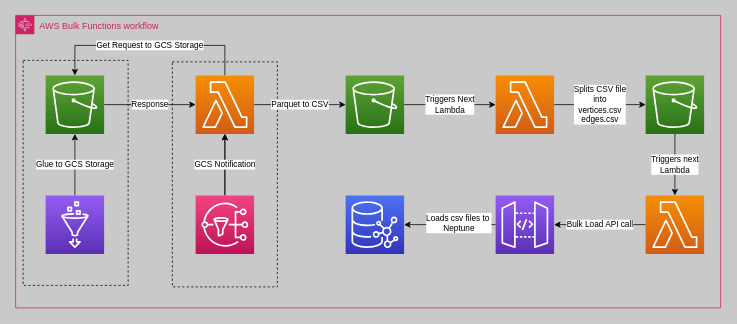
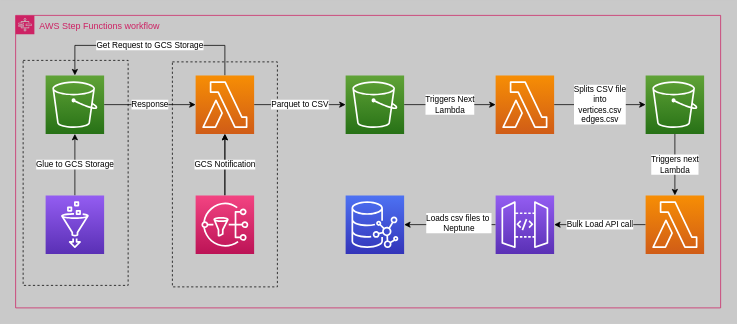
  <mxCell id="0" />
  <mxCell id="1" parent="0" />
  <mxCell id="2" value="" style="rounded=0;whiteSpace=wrap;html=1;fillColor=none;dashed=1;strokeWidth=1;" vertex="1" parent="1"><mxGeometry x="30" y="80" width="140" height="300" as="geometry" /></mxCell>
  <mxCell id="3" value="" style="rounded=0;whiteSpace=wrap;html=1;fillColor=none;dashed=1;strokeWidth=1;" vertex="1" parent="1"><mxGeometry x="229" y="82" width="140" height="300" as="geometry" /></mxCell>
- <mxCell id="4" value="AWS Bulk Functions workflow" style="points=[[0,0],[0.25,0],[0.5,0],[0.75,0],[1,0],[1,0.25],[1,0.5],[1,0.75],[1,1],[0.75,1],[0.5,1],[0.25,1],[0,1],[0,0.75],[0,0.5],[0,0.25]];outlineConnect=0;gradientColor=none;html=1;whiteSpace=wrap;fontSize=12;fontStyle=0;shape=mxgraph.aws4.group;grIcon=mxgraph.aws4.group_aws_step_functions_workflow;strokeColor=#CD2264;fillColor=none;verticalAlign=top;align=left;spacingLeft=30;fontColor=#CD2264;dashed=0;labelBackgroundColor=none;" vertex="1" parent="1"><mxGeometry x="20" y="20" width="940" height="390" as="geometry" /></mxCell>
+ <mxCell id="4" value="AWS Step Functions workflow" style="points=[[0,0],[0.25,0],[0.5,0],[0.75,0],[1,0],[1,0.25],[1,0.5],[1,0.75],[1,1],[0.75,1],[0.5,1],[0.25,1],[0,1],[0,0.75],[0,0.5],[0,0.25]];outlineConnect=0;gradientColor=none;html=1;whiteSpace=wrap;fontSize=12;fontStyle=0;shape=mxgraph.aws4.group;grIcon=mxgraph.aws4.group_aws_step_functions_workflow;strokeColor=#CD2264;fillColor=none;verticalAlign=top;align=left;spacingLeft=30;fontColor=#CD2264;dashed=0;labelBackgroundColor=none;" vertex="1" parent="1"><mxGeometry x="20" y="20" width="940" height="390" as="geometry" /></mxCell>
  <mxCell id="5" value="Response" style="edgeStyle=orthogonalEdgeStyle;rounded=0;orthogonalLoop=1;jettySize=auto;html=1;exitX=1;exitY=0.5;exitDx=0;exitDy=0;exitPerimeter=0;" edge="1" parent="1" source="6" target="11"><mxGeometry relative="1" as="geometry" /></mxCell>
  <mxCell id="6" value="" style="points=[[0,0,0],[0.25,0,0],[0.5,0,0],[0.75,0,0],[1,0,0],[0,1,0],[0.25,1,0],[0.5,1,0],[0.75,1,0],[1,1,0],[0,0.25,0],[0,0.5,0],[0,0.75,0],[1,0.25,0],[1,0.5,0],[1,0.75,0]];outlineConnect=0;fontColor=#232F3E;gradientColor=#60A337;gradientDirection=north;fillColor=#277116;strokeColor=#ffffff;dashed=0;verticalLabelPosition=bottom;verticalAlign=top;align=center;html=1;fontSize=12;fontStyle=0;aspect=fixed;shape=mxgraph.aws4.resourceIcon;resIcon=mxgraph.aws4.s3;" vertex="1" parent="1"><mxGeometry x="60" y="100" width="78" height="78" as="geometry" /></mxCell>
  <mxCell id="7" value="Glue to GCS Storage" style="edgeStyle=orthogonalEdgeStyle;rounded=0;orthogonalLoop=1;jettySize=auto;html=1;" edge="1" parent="1" source="8" target="6"><mxGeometry relative="1" as="geometry" /></mxCell>
  <mxCell id="8" value="" style="points=[[0,0,0],[0.25,0,0],[0.5,0,0],[0.75,0,0],[1,0,0],[0,1,0],[0.25,1,0],[0.5,1,0],[0.75,1,0],[1,1,0],[0,0.25,0],[0,0.5,0],[0,0.75,0],[1,0.25,0],[1,0.5,0],[1,0.75,0]];outlineConnect=0;fontColor=#232F3E;gradientColor=#945DF2;gradientDirection=north;fillColor=#5A30B5;strokeColor=#ffffff;dashed=0;verticalLabelPosition=bottom;verticalAlign=top;align=center;html=1;fontSize=12;fontStyle=0;aspect=fixed;shape=mxgraph.aws4.resourceIcon;resIcon=mxgraph.aws4.glue;" vertex="1" parent="1"><mxGeometry x="60" y="260" width="78" height="78" as="geometry" /></mxCell>
  <mxCell id="9" value="Get Request to GCS Storage" style="edgeStyle=orthogonalEdgeStyle;rounded=0;orthogonalLoop=1;jettySize=auto;html=1;exitX=0.5;exitY=0;exitDx=0;exitDy=0;exitPerimeter=0;entryX=0.5;entryY=0;entryDx=0;entryDy=0;entryPerimeter=0;" edge="1" parent="1" source="11" target="6"><mxGeometry relative="1" as="geometry"><Array as="points"><mxPoint x="299" y="60" /><mxPoint x="99" y="60" /></Array></mxGeometry></mxCell>
  <mxCell id="10" value="Parquet to CSV" style="edgeStyle=orthogonalEdgeStyle;rounded=0;orthogonalLoop=1;jettySize=auto;html=1;exitX=1;exitY=0.5;exitDx=0;exitDy=0;exitPerimeter=0;entryX=0;entryY=0.5;entryDx=0;entryDy=0;entryPerimeter=0;" edge="1" parent="1" source="11"><mxGeometry relative="1" as="geometry"><mxPoint x="460" y="139" as="targetPoint" /></mxGeometry></mxCell>
  <mxCell id="11" value="" style="points=[[0,0,0],[0.25,0,0],[0.5,0,0],[0.75,0,0],[1,0,0],[0,1,0],[0.25,1,0],[0.5,1,0],[0.75,1,0],[1,1,0],[0,0.25,0],[0,0.5,0],[0,0.75,0],[1,0.25,0],[1,0.5,0],[1,0.75,0]];outlineConnect=0;fontColor=#232F3E;gradientColor=#F78E04;gradientDirection=north;fillColor=#D05C17;strokeColor=#ffffff;dashed=0;verticalLabelPosition=bottom;verticalAlign=top;align=center;html=1;fontSize=12;fontStyle=0;aspect=fixed;shape=mxgraph.aws4.resourceIcon;resIcon=mxgraph.aws4.lambda;" vertex="1" parent="1"><mxGeometry x="260" y="100" width="78" height="78" as="geometry" /></mxCell>
  <mxCell id="12" value="Splits CSV file&lt;br&gt;into&lt;br&gt;vertices.csv&lt;br&gt;edges.csv" style="edgeStyle=orthogonalEdgeStyle;rounded=0;orthogonalLoop=1;jettySize=auto;html=1;exitX=1;exitY=0.5;exitDx=0;exitDy=0;exitPerimeter=0;entryX=0;entryY=0.5;entryDx=0;entryDy=0;entryPerimeter=0;" edge="1" parent="1" source="13" target="17"><mxGeometry relative="1" as="geometry" /></mxCell>
  <mxCell id="13" value="" style="points=[[0,0,0],[0.25,0,0],[0.5,0,0],[0.75,0,0],[1,0,0],[0,1,0],[0.25,1,0],[0.5,1,0],[0.75,1,0],[1,1,0],[0,0.25,0],[0,0.5,0],[0,0.75,0],[1,0.25,0],[1,0.5,0],[1,0.75,0]];outlineConnect=0;fontColor=#232F3E;gradientColor=#F78E04;gradientDirection=north;fillColor=#D05C17;strokeColor=#ffffff;dashed=0;verticalLabelPosition=bottom;verticalAlign=top;align=center;html=1;fontSize=12;fontStyle=0;aspect=fixed;shape=mxgraph.aws4.resourceIcon;resIcon=mxgraph.aws4.lambda;" vertex="1" parent="1"><mxGeometry x="660" y="100" width="78" height="78" as="geometry" /></mxCell>
  <mxCell id="14" value="Triggers Next &lt;br&gt;Lambda" style="edgeStyle=orthogonalEdgeStyle;rounded=0;orthogonalLoop=1;jettySize=auto;html=1;exitX=1;exitY=0.5;exitDx=0;exitDy=0;exitPerimeter=0;entryX=0;entryY=0.5;entryDx=0;entryDy=0;entryPerimeter=0;" edge="1" parent="1" source="15" target="13"><mxGeometry relative="1" as="geometry" /></mxCell>
  <mxCell id="15" value="" style="points=[[0,0,0],[0.25,0,0],[0.5,0,0],[0.75,0,0],[1,0,0],[0,1,0],[0.25,1,0],[0.5,1,0],[0.75,1,0],[1,1,0],[0,0.25,0],[0,0.5,0],[0,0.75,0],[1,0.25,0],[1,0.5,0],[1,0.75,0]];outlineConnect=0;fontColor=#232F3E;gradientColor=#60A337;gradientDirection=north;fillColor=#277116;strokeColor=#ffffff;dashed=0;verticalLabelPosition=bottom;verticalAlign=top;align=center;html=1;fontSize=12;fontStyle=0;aspect=fixed;shape=mxgraph.aws4.resourceIcon;resIcon=mxgraph.aws4.s3;" vertex="1" parent="1"><mxGeometry x="460" y="100" width="78" height="78" as="geometry" /></mxCell>
  <mxCell id="16" value="Triggers next&lt;br&gt;Lambda" style="edgeStyle=orthogonalEdgeStyle;rounded=0;orthogonalLoop=1;jettySize=auto;html=1;exitX=0.5;exitY=1;exitDx=0;exitDy=0;exitPerimeter=0;entryX=0.5;entryY=0;entryDx=0;entryDy=0;entryPerimeter=0;" edge="1" parent="1" source="17" target="19"><mxGeometry relative="1" as="geometry" /></mxCell>
  <mxCell id="17" value="" style="points=[[0,0,0],[0.25,0,0],[0.5,0,0],[0.75,0,0],[1,0,0],[0,1,0],[0.25,1,0],[0.5,1,0],[0.75,1,0],[1,1,0],[0,0.25,0],[0,0.5,0],[0,0.75,0],[1,0.25,0],[1,0.5,0],[1,0.75,0]];outlineConnect=0;fontColor=#232F3E;gradientColor=#60A337;gradientDirection=north;fillColor=#277116;strokeColor=#ffffff;dashed=0;verticalLabelPosition=bottom;verticalAlign=top;align=center;html=1;fontSize=12;fontStyle=0;aspect=fixed;shape=mxgraph.aws4.resourceIcon;resIcon=mxgraph.aws4.s3;" vertex="1" parent="1"><mxGeometry x="860" y="100" width="78" height="78" as="geometry" /></mxCell>
  <mxCell id="18" value="Bulk Load API call" style="edgeStyle=orthogonalEdgeStyle;rounded=0;orthogonalLoop=1;jettySize=auto;html=1;exitX=0;exitY=0.5;exitDx=0;exitDy=0;exitPerimeter=0;" edge="1" parent="1" source="19" target="22"><mxGeometry relative="1" as="geometry" /></mxCell>
  <mxCell id="19" value="" style="points=[[0,0,0],[0.25,0,0],[0.5,0,0],[0.75,0,0],[1,0,0],[0,1,0],[0.25,1,0],[0.5,1,0],[0.75,1,0],[1,1,0],[0,0.25,0],[0,0.5,0],[0,0.75,0],[1,0.25,0],[1,0.5,0],[1,0.75,0]];outlineConnect=0;fontColor=#232F3E;gradientColor=#F78E04;gradientDirection=north;fillColor=#D05C17;strokeColor=#ffffff;dashed=0;verticalLabelPosition=bottom;verticalAlign=top;align=center;html=1;fontSize=12;fontStyle=0;aspect=fixed;shape=mxgraph.aws4.resourceIcon;resIcon=mxgraph.aws4.lambda;" vertex="1" parent="1"><mxGeometry x="860" y="260" width="78" height="78" as="geometry" /></mxCell>
  <mxCell id="20" style="edgeStyle=orthogonalEdgeStyle;rounded=0;orthogonalLoop=1;jettySize=auto;html=1;exitX=0;exitY=0.5;exitDx=0;exitDy=0;exitPerimeter=0;entryX=1;entryY=0.5;entryDx=0;entryDy=0;entryPerimeter=0;" edge="1" parent="1" source="22" target="23"><mxGeometry relative="1" as="geometry" /></mxCell>
  <mxCell id="21" value="Loads csv files to&amp;nbsp;&lt;br&gt;Neptune" style="edgeLabel;html=1;align=center;verticalAlign=middle;resizable=0;points=[];" vertex="1" connectable="0" parent="20"><mxGeometry x="-0.186" y="-3" relative="1" as="geometry"><mxPoint as="offset" /></mxGeometry></mxCell>
  <mxCell id="22" value="" style="points=[[0,0,0],[0.25,0,0],[0.5,0,0],[0.75,0,0],[1,0,0],[0,1,0],[0.25,1,0],[0.5,1,0],[0.75,1,0],[1,1,0],[0,0.25,0],[0,0.5,0],[0,0.75,0],[1,0.25,0],[1,0.5,0],[1,0.75,0]];outlineConnect=0;fontColor=#232F3E;gradientColor=#945DF2;gradientDirection=north;fillColor=#5A30B5;strokeColor=#ffffff;dashed=0;verticalLabelPosition=bottom;verticalAlign=top;align=center;html=1;fontSize=12;fontStyle=0;aspect=fixed;shape=mxgraph.aws4.resourceIcon;resIcon=mxgraph.aws4.api_gateway;" vertex="1" parent="1"><mxGeometry x="660" y="260" width="78" height="78" as="geometry" /></mxCell>
  <mxCell id="23" value="" style="points=[[0,0,0],[0.25,0,0],[0.5,0,0],[0.75,0,0],[1,0,0],[0,1,0],[0.25,1,0],[0.5,1,0],[0.75,1,0],[1,1,0],[0,0.25,0],[0,0.5,0],[0,0.75,0],[1,0.25,0],[1,0.5,0],[1,0.75,0]];outlineConnect=0;fontColor=#232F3E;gradientColor=#4D72F3;gradientDirection=north;fillColor=#3334B9;strokeColor=#ffffff;dashed=0;verticalLabelPosition=bottom;verticalAlign=top;align=center;html=1;fontSize=12;fontStyle=0;aspect=fixed;shape=mxgraph.aws4.resourceIcon;resIcon=mxgraph.aws4.neptune;" vertex="1" parent="1"><mxGeometry x="460" y="260" width="78" height="78" as="geometry" /></mxCell>
  <mxCell id="24" style="edgeStyle=orthogonalEdgeStyle;rounded=0;orthogonalLoop=1;jettySize=auto;html=1;exitX=0.5;exitY=0;exitDx=0;exitDy=0;exitPerimeter=0;entryX=0.5;entryY=1;entryDx=0;entryDy=0;entryPerimeter=0;" edge="1" parent="1" source="26" target="11"><mxGeometry relative="1" as="geometry" /></mxCell>
  <mxCell id="25" value="GCS Notification" style="edgeStyle=orthogonalEdgeStyle;rounded=0;orthogonalLoop=1;jettySize=auto;html=1;" edge="1" parent="1" source="26" target="11"><mxGeometry relative="1" as="geometry" /></mxCell>
  <mxCell id="26" value="" style="points=[[0,0,0],[0.25,0,0],[0.5,0,0],[0.75,0,0],[1,0,0],[0,1,0],[0.25,1,0],[0.5,1,0],[0.75,1,0],[1,1,0],[0,0.25,0],[0,0.5,0],[0,0.75,0],[1,0.25,0],[1,0.5,0],[1,0.75,0]];outlineConnect=0;fontColor=#232F3E;gradientColor=#F34482;gradientDirection=north;fillColor=#BC1356;strokeColor=#ffffff;dashed=0;verticalLabelPosition=bottom;verticalAlign=top;align=center;html=1;fontSize=12;fontStyle=0;aspect=fixed;shape=mxgraph.aws4.resourceIcon;resIcon=mxgraph.aws4.sns;" vertex="1" parent="1"><mxGeometry x="260" y="260" width="78" height="78" as="geometry" /></mxCell>
